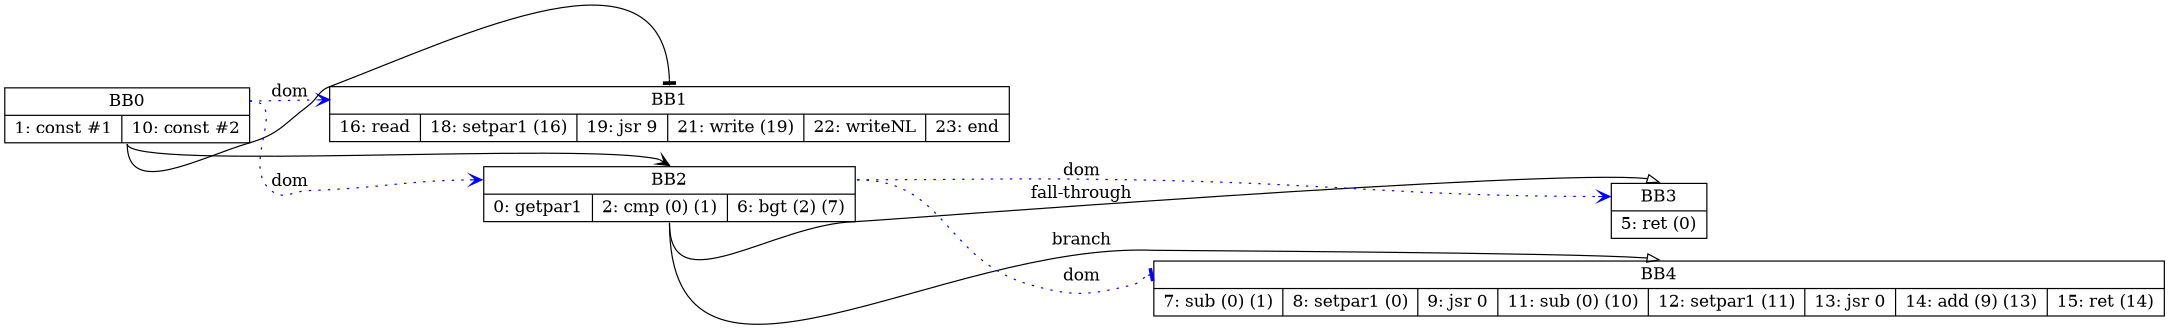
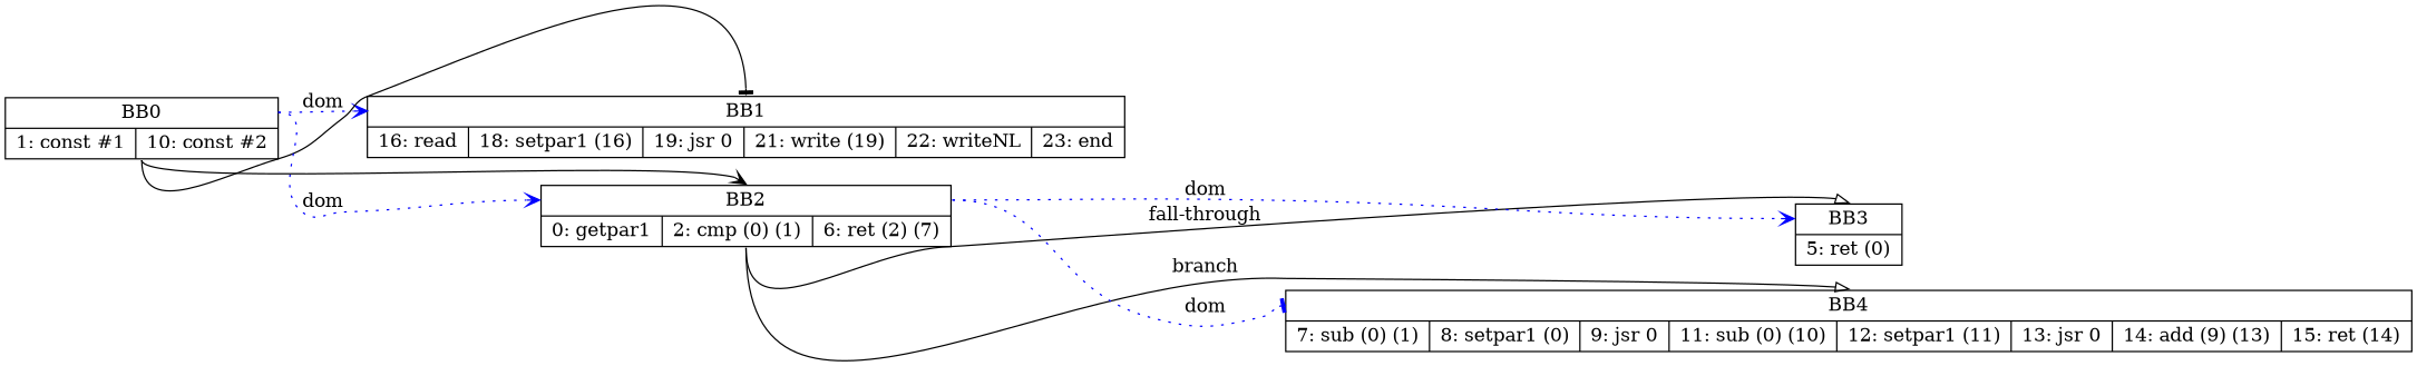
  digraph {
    rankdir=LR
    node [shape=record]
    edge [arrowhead=vee headport=b tailport=b]
    n1 [label="<b>BB0 | { 1: const #1 | 10: const #2 }"]
-   n2 [label="<b>BB1 | { 16: read | 18: setpar1 (16) | 19: jsr 9 | 21: write (19) | 22: writeNL | 23: end }"]
-   n3 [label="<b>BB2 | { 0: getpar1 | 2: cmp (0) (1) | 6: bgt (2) (7) }"]
+   n2 [label="<b>BB1 | { 16: read | 18: setpar1 (16) | 19: jsr 0 | 21: write (19) | 22: writeNL | 23: end }"]
+   n3 [label="<b>BB2 | { 0: getpar1 | 2: cmp (0) (1) | 6: ret (2) (7) }"]
    n4 [label="<b>BB3 | { 5: ret (0) }"]
    n5 [label="<b>BB4 | { 7: sub (0) (1) | 8: setpar1 (0) | 9: jsr 0 | 11: sub (0) (10) | 12: setpar1 (11) | 13: jsr 0 | 14: add (9) (13) | 15: ret (14) }"]
    n1 -> n2 [color=blue label=dom style=dotted]
    n1 -> n2 [arrowhead=tee headport=n tailport=s]
    n1 -> n3 [color=blue label=dom style=dotted]
    n1 -> n3 [headport=n tailport=s]
    n3 -> n4 [arrowhead=onormal headport=n label="fall-through" tailport=s]
    n3 -> n4 [color=blue label=dom style=dotted]
    n3 -> n5 [arrowhead=onormal headport=n label=branch tailport=s]
    n3 -> n5 [arrowhead=tee color=blue label=dom style=dotted]
  }
